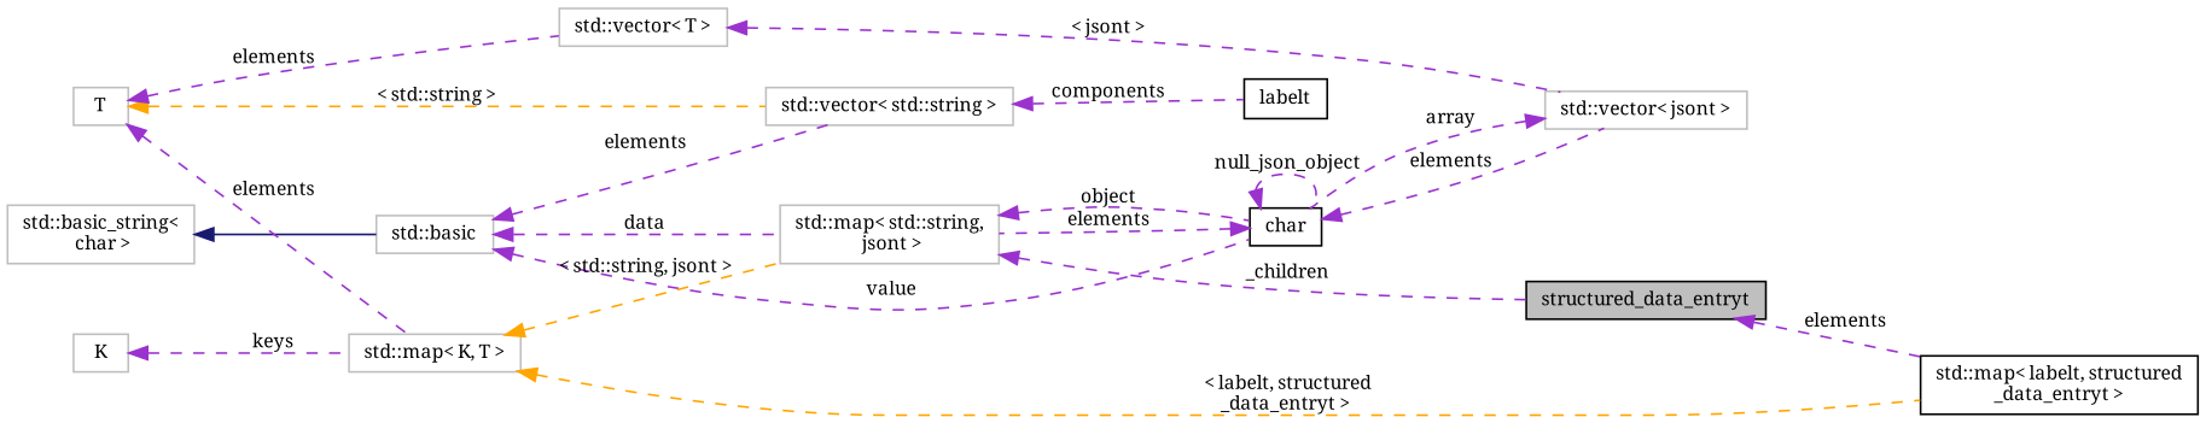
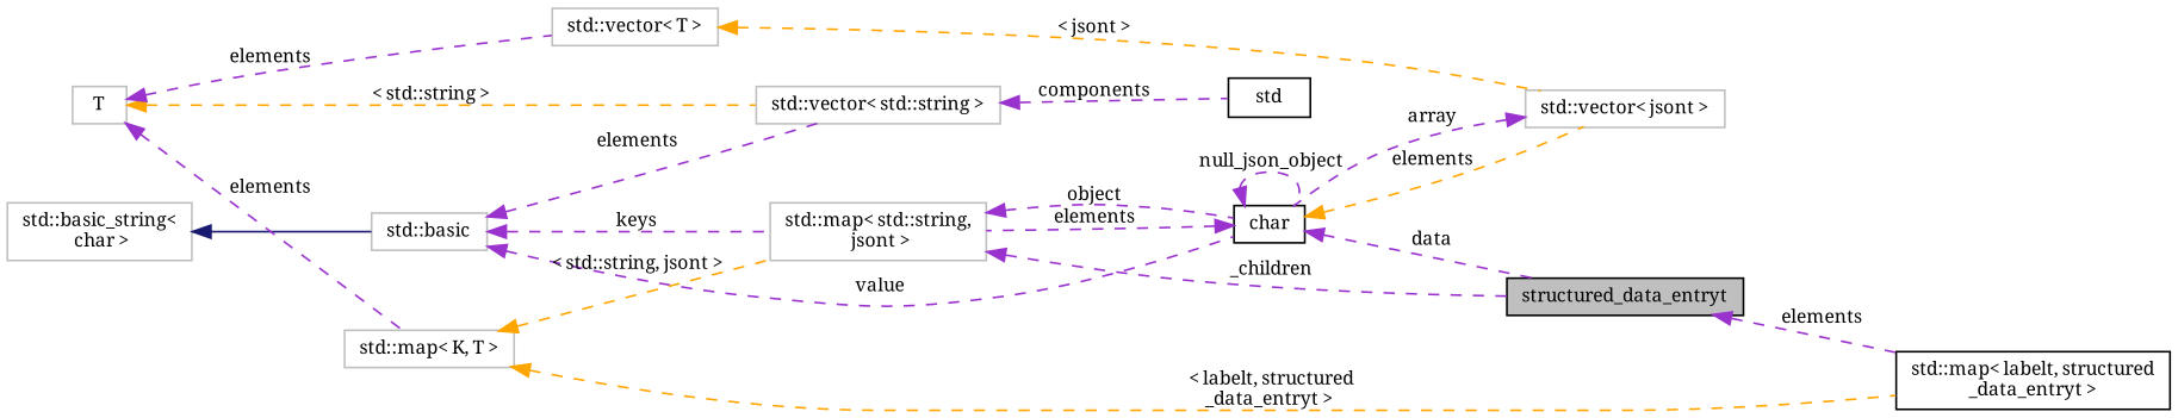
  digraph {
    fontname="Noto Serif"
    rankdir=LR
    node [color=grey75 fontname="Noto Serif" fontsize=10 shape=record]
    edge [color=darkorchid3 dir=back fontname="Noto Serif" fontsize=10 labelfontname=Helvetica labelfontsize=10 style=dashed]
    n1 [color=black fillcolor=grey75 fontcolor=black height=0.2 label=structured_data_entryt style=filled width=0.4]
    n2 [color=black height=0.2 label="std::map\< labelt, structured\l_data_entryt \>" width=0.4]
-   n3 [color=black height=0.2 label=labelt width=0.4]
+   n3 [color=black height=0.2 label=std width=0.4]
    n4 [height=0.2 label="std::vector\< std::string \>" width=0.4]
    n5 [height=0.2 label="std::basic" width=0.4]
    n6 [color=black height=0.2 label=char width=0.4]
    n7 [height=0.2 label="std::map\< std::string,\l jsont \>" width=0.4]
    n8 [height=0.2 label="std::vector\< jsont \>" width=0.4]
    n9 [height=0.2 label="std::basic_string\<\l char \>" width=0.4]
    n10 [height=0.2 label="std::vector\< T \>" width=0.4]
    n11 [height=0.2 label=T width=0.4]
    n12 [height=0.2 label="std::map\< K, T \>" width=0.4]
-   n13 [height=0.2 label=K width=0.4]
    n1 -> n2 [label=" elements"]
    n4 -> n3 [label=" components"]
    n5 -> n4 [label=" elements"]
    n5 -> n6 [label=" value"]
-   n5 -> n7 [label=" data"]
+   n5 -> n7 [label=" keys"]
+   n6 -> n1 [label=" data"]
    n6 -> n6 [label=" null_json_object"]
    n6 -> n7 [label=" elements"]
-   n6 -> n8 [label=" elements"]
+   n6 -> n8 [color=orange label=" elements"]
    n7 -> n1 [label=" _children"]
    n7 -> n6 [label=" object"]
    n8 -> n6 [label=" array"]
    n9 -> n5 [color=midnightblue style=solid]
-   n10 -> n8 [label=" \< jsont \>"]
+   n10 -> n8 [color=orange label=" \< jsont \>"]
    n11 -> n4 [color=orange label=" \< std::string \>"]
    n11 -> n10 [label=" elements"]
    n11 -> n12 [label=" elements"]
    n12 -> n2 [color=orange label=" \< labelt, structured\l_data_entryt \>"]
    n12 -> n7 [color=orange label=" \< std::string, jsont \>"]
-   n13 -> n12 [label=" keys"]
  }
